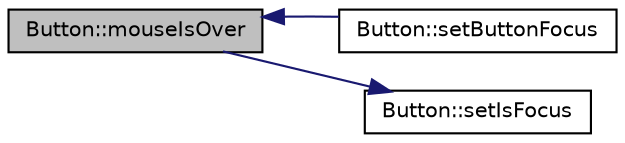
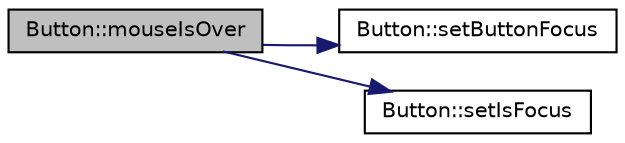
  digraph {
    rankdir=LR
    node [color=black fillcolor=white fontname=Helvetica fontsize=10 shape=record style=filled]
    edge [color=midnightblue fontname=Helvetica fontsize=10 labelfontname=Helvetica labelfontsize=10 style=solid]
    n1 [fillcolor=grey75 fontcolor=black height=0.2 label="Button::mouseIsOver" width=0.4]
    n2 [height=0.2 label="Button::setButtonFocus" width=0.4]
    n3 [height=0.2 label="Button::setIsFocus" width=0.4]
-   n2 -> n1
+   n1 -> n2
    n1 -> n3
  }
